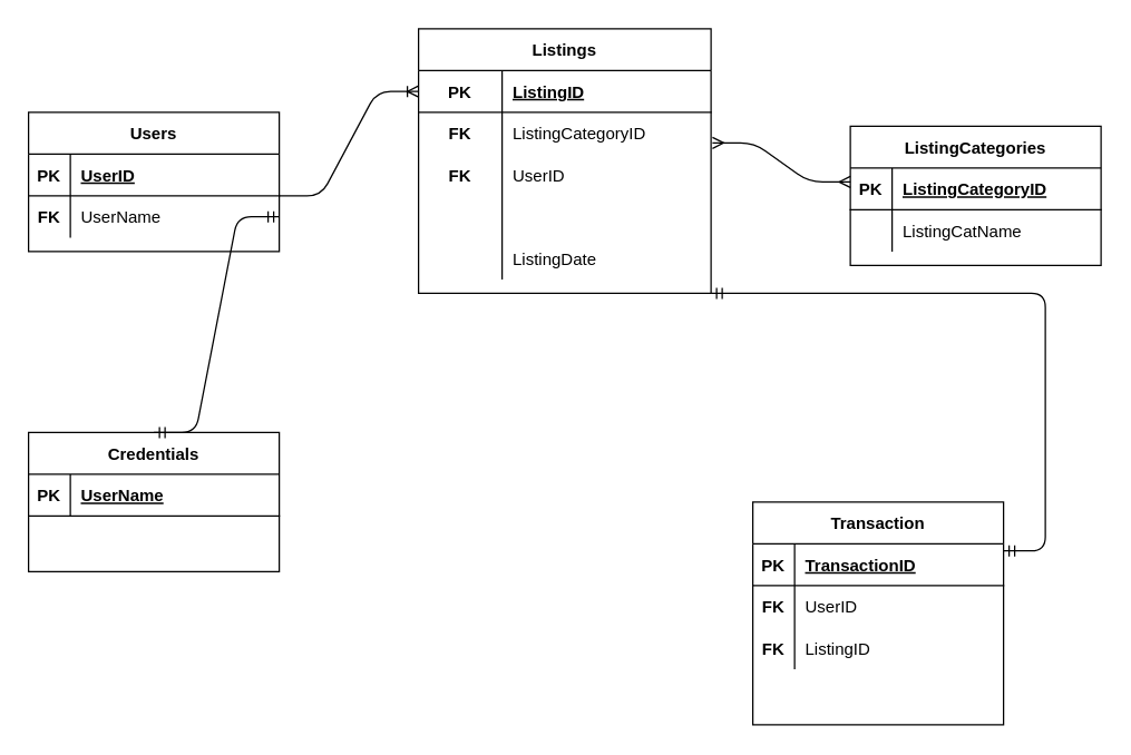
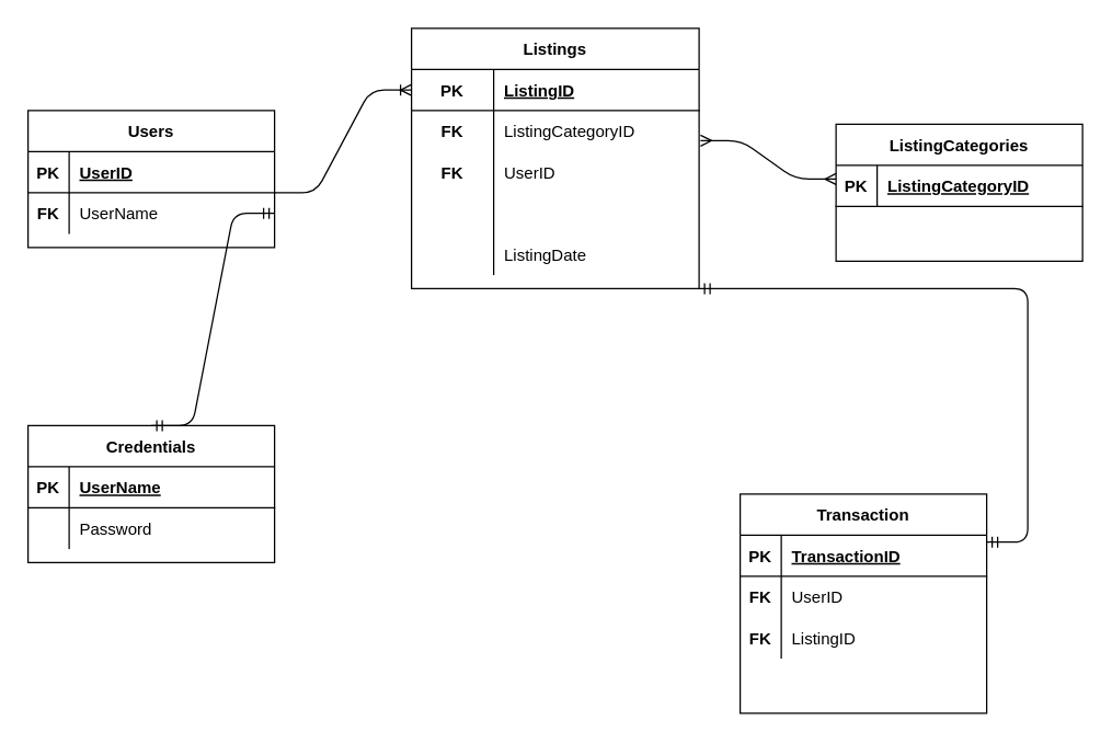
  <mxCell id="0" />
  <mxCell id="1" parent="0" />
  <mxCell id="2" value="Listings" style="shape=table;startSize=30;container=1;collapsible=1;childLayout=tableLayout;fixedRows=1;rowLines=0;fontStyle=1;align=center;resizeLast=1;" parent="1" vertex="1"><mxGeometry x="300" y="20" width="210" height="190" as="geometry" /></mxCell>
  <mxCell id="3" value="" style="shape=partialRectangle;collapsible=0;dropTarget=0;pointerEvents=0;fillColor=none;top=0;left=0;bottom=1;right=0;points=[[0,0.5],[1,0.5]];portConstraint=eastwest;" parent="2" vertex="1"><mxGeometry y="30" width="210" height="30" as="geometry" /></mxCell>
  <mxCell id="4" value="PK" style="shape=partialRectangle;connectable=0;fillColor=none;top=0;left=0;bottom=0;right=0;fontStyle=1;overflow=hidden;" parent="3" vertex="1"><mxGeometry width="60" height="30" as="geometry" /></mxCell>
  <mxCell id="5" value="ListingID" style="shape=partialRectangle;connectable=0;fillColor=none;top=0;left=0;bottom=0;right=0;align=left;spacingLeft=6;fontStyle=5;overflow=hidden;" parent="3" vertex="1"><mxGeometry x="60" width="150" height="30" as="geometry" /></mxCell>
  <mxCell id="6" value="" style="shape=partialRectangle;collapsible=0;dropTarget=0;pointerEvents=0;fillColor=none;top=0;left=0;bottom=0;right=0;points=[[0,0.5],[1,0.5]];portConstraint=eastwest;" parent="2" vertex="1"><mxGeometry y="60" width="210" height="30" as="geometry" /></mxCell>
  <mxCell id="7" value="FK" style="shape=partialRectangle;connectable=0;fillColor=none;top=0;left=0;bottom=0;right=0;fontStyle=1;overflow=hidden;" parent="6" vertex="1"><mxGeometry width="60" height="30" as="geometry" /></mxCell>
  <mxCell id="8" value="ListingCategoryID" style="shape=partialRectangle;connectable=0;fillColor=none;top=0;left=0;bottom=0;right=0;align=left;spacingLeft=6;fontStyle=0;overflow=hidden;" parent="6" vertex="1"><mxGeometry x="60" width="150" height="30" as="geometry" /></mxCell>
  <mxCell id="9" value="" style="shape=partialRectangle;collapsible=0;dropTarget=0;pointerEvents=0;fillColor=none;top=0;left=0;bottom=0;right=0;points=[[0,0.5],[1,0.5]];portConstraint=eastwest;" parent="2" vertex="1"><mxGeometry y="90" width="210" height="30" as="geometry" /></mxCell>
  <mxCell id="10" value="FK" style="shape=partialRectangle;connectable=0;fillColor=none;top=0;left=0;bottom=0;right=0;fontStyle=1;overflow=hidden;" parent="9" vertex="1"><mxGeometry width="60" height="30" as="geometry" /></mxCell>
  <mxCell id="11" value="UserID" style="shape=partialRectangle;connectable=0;fillColor=none;top=0;left=0;bottom=0;right=0;align=left;spacingLeft=6;fontStyle=0;overflow=hidden;" parent="9" vertex="1"><mxGeometry x="60" width="150" height="30" as="geometry" /></mxCell>
  <mxCell id="12" value="" style="shape=partialRectangle;collapsible=0;dropTarget=0;pointerEvents=0;fillColor=none;top=0;left=0;bottom=0;right=0;points=[[0,0.5],[1,0.5]];portConstraint=eastwest;" parent="2" vertex="1"><mxGeometry y="120" width="210" height="30" as="geometry" /></mxCell>
  <mxCell id="13" value="" style="shape=partialRectangle;connectable=0;fillColor=none;top=0;left=0;bottom=0;right=0;fontStyle=1;overflow=hidden;" parent="12" vertex="1"><mxGeometry width="60" height="30" as="geometry" /></mxCell>
  <mxCell id="14" value="" style="shape=partialRectangle;collapsible=0;dropTarget=0;pointerEvents=0;fillColor=none;top=0;left=0;bottom=0;right=0;points=[[0,0.5],[1,0.5]];portConstraint=eastwest;" parent="2" vertex="1"><mxGeometry y="150" width="210" height="30" as="geometry" /></mxCell>
  <mxCell id="15" value="" style="shape=partialRectangle;connectable=0;fillColor=none;top=0;left=0;bottom=0;right=0;editable=1;overflow=hidden;" parent="14" vertex="1"><mxGeometry width="60" height="30" as="geometry" /></mxCell>
  <mxCell id="16" value="ListingDate" style="shape=partialRectangle;connectable=0;fillColor=none;top=0;left=0;bottom=0;right=0;align=left;spacingLeft=6;overflow=hidden;" parent="14" vertex="1"><mxGeometry x="60" width="150" height="30" as="geometry" /></mxCell>
  <mxCell id="17" value="Users" style="shape=table;startSize=30;container=1;collapsible=1;childLayout=tableLayout;fixedRows=1;rowLines=0;fontStyle=1;align=center;resizeLast=1;" parent="1" vertex="1"><mxGeometry x="20" y="80" width="180" height="100" as="geometry" /></mxCell>
  <mxCell id="18" value="" style="shape=partialRectangle;collapsible=0;dropTarget=0;pointerEvents=0;fillColor=none;top=0;left=0;bottom=1;right=0;points=[[0,0.5],[1,0.5]];portConstraint=eastwest;" parent="17" vertex="1"><mxGeometry y="30" width="180" height="30" as="geometry" /></mxCell>
  <mxCell id="19" value="PK" style="shape=partialRectangle;connectable=0;fillColor=none;top=0;left=0;bottom=0;right=0;fontStyle=1;overflow=hidden;" parent="18" vertex="1"><mxGeometry width="30" height="30" as="geometry" /></mxCell>
  <mxCell id="20" value="UserID" style="shape=partialRectangle;connectable=0;fillColor=none;top=0;left=0;bottom=0;right=0;align=left;spacingLeft=6;fontStyle=5;overflow=hidden;" parent="18" vertex="1"><mxGeometry x="30" width="150" height="30" as="geometry" /></mxCell>
  <mxCell id="21" value="" style="shape=partialRectangle;collapsible=0;dropTarget=0;pointerEvents=0;fillColor=none;top=0;left=0;bottom=0;right=0;points=[[0,0.5],[1,0.5]];portConstraint=eastwest;" parent="17" vertex="1"><mxGeometry y="60" width="180" height="30" as="geometry" /></mxCell>
  <mxCell id="22" value="FK" style="shape=partialRectangle;connectable=0;fillColor=none;top=0;left=0;bottom=0;right=0;editable=1;overflow=hidden;fontStyle=1" parent="21" vertex="1"><mxGeometry width="30" height="30" as="geometry" /></mxCell>
  <mxCell id="23" value="UserName" style="shape=partialRectangle;connectable=0;fillColor=none;top=0;left=0;bottom=0;right=0;align=left;spacingLeft=6;overflow=hidden;" parent="21" vertex="1"><mxGeometry x="30" width="150" height="30" as="geometry" /></mxCell>
  <mxCell id="24" value="ListingCategories" style="shape=table;startSize=30;container=1;collapsible=1;childLayout=tableLayout;fixedRows=1;rowLines=0;fontStyle=1;align=center;resizeLast=1;" parent="1" vertex="1"><mxGeometry x="610" y="90" width="180" height="100" as="geometry" /></mxCell>
  <mxCell id="25" value="" style="shape=partialRectangle;collapsible=0;dropTarget=0;pointerEvents=0;fillColor=none;top=0;left=0;bottom=1;right=0;points=[[0,0.5],[1,0.5]];portConstraint=eastwest;" parent="24" vertex="1"><mxGeometry y="30" width="180" height="30" as="geometry" /></mxCell>
  <mxCell id="26" value="PK" style="shape=partialRectangle;connectable=0;fillColor=none;top=0;left=0;bottom=0;right=0;fontStyle=1;overflow=hidden;" parent="25" vertex="1"><mxGeometry width="30" height="30" as="geometry" /></mxCell>
  <mxCell id="27" value="ListingCategoryID" style="shape=partialRectangle;connectable=0;fillColor=none;top=0;left=0;bottom=0;right=0;align=left;spacingLeft=6;fontStyle=5;overflow=hidden;" parent="25" vertex="1"><mxGeometry x="30" width="150" height="30" as="geometry" /></mxCell>
  <mxCell id="28" value="" style="shape=partialRectangle;collapsible=0;dropTarget=0;pointerEvents=0;fillColor=none;top=0;left=0;bottom=0;right=0;points=[[0,0.5],[1,0.5]];portConstraint=eastwest;" parent="24" vertex="1"><mxGeometry y="60" width="180" height="30" as="geometry" /></mxCell>
  <mxCell id="29" value="" style="shape=partialRectangle;connectable=0;fillColor=none;top=0;left=0;bottom=0;right=0;editable=1;overflow=hidden;" parent="28" vertex="1"><mxGeometry width="30" height="30" as="geometry" /></mxCell>
- <mxCell id="30" value="ListingCatName" style="shape=partialRectangle;connectable=0;fillColor=none;top=0;left=0;bottom=0;right=0;align=left;spacingLeft=6;overflow=hidden;" parent="28" vertex="1"><mxGeometry x="30" width="150" height="30" as="geometry" /></mxCell>
  <mxCell id="31" value="Credentials" style="shape=table;startSize=30;container=1;collapsible=1;childLayout=tableLayout;fixedRows=1;rowLines=0;fontStyle=1;align=center;resizeLast=1;" parent="1" vertex="1"><mxGeometry x="20" y="310" width="180" height="100" as="geometry" /></mxCell>
  <mxCell id="32" value="" style="shape=partialRectangle;collapsible=0;dropTarget=0;pointerEvents=0;fillColor=none;top=0;left=0;bottom=1;right=0;points=[[0,0.5],[1,0.5]];portConstraint=eastwest;" parent="31" vertex="1"><mxGeometry y="30" width="180" height="30" as="geometry" /></mxCell>
  <mxCell id="33" value="PK" style="shape=partialRectangle;connectable=0;fillColor=none;top=0;left=0;bottom=0;right=0;fontStyle=1;overflow=hidden;" parent="32" vertex="1"><mxGeometry width="30" height="30" as="geometry" /></mxCell>
  <mxCell id="34" value="UserName" style="shape=partialRectangle;connectable=0;fillColor=none;top=0;left=0;bottom=0;right=0;align=left;spacingLeft=6;fontStyle=5;overflow=hidden;" parent="32" vertex="1"><mxGeometry x="30" width="150" height="30" as="geometry" /></mxCell>
  <mxCell id="35" value="" style="shape=partialRectangle;collapsible=0;dropTarget=0;pointerEvents=0;fillColor=none;top=0;left=0;bottom=0;right=0;points=[[0,0.5],[1,0.5]];portConstraint=eastwest;" parent="31" vertex="1"><mxGeometry y="60" width="180" height="30" as="geometry" /></mxCell>
  <mxCell id="36" value="" style="shape=partialRectangle;connectable=0;fillColor=none;top=0;left=0;bottom=0;right=0;editable=1;overflow=hidden;fontStyle=1" parent="35" vertex="1"><mxGeometry width="30" height="30" as="geometry" /></mxCell>
+ <mxCell id="37" value="Password" style="shape=partialRectangle;connectable=0;fillColor=none;top=0;left=0;bottom=0;right=0;align=left;spacingLeft=6;overflow=hidden;" parent="35" vertex="1"><mxGeometry x="30" width="150" height="30" as="geometry" /></mxCell>
  <mxCell id="38" value="Transaction" style="shape=table;startSize=30;container=1;collapsible=1;childLayout=tableLayout;fixedRows=1;rowLines=0;fontStyle=1;align=center;resizeLast=1;" parent="1" vertex="1"><mxGeometry x="540" y="360" width="180" height="160" as="geometry" /></mxCell>
  <mxCell id="39" value="" style="shape=partialRectangle;collapsible=0;dropTarget=0;pointerEvents=0;fillColor=none;top=0;left=0;bottom=1;right=0;points=[[0,0.5],[1,0.5]];portConstraint=eastwest;" parent="38" vertex="1"><mxGeometry y="30" width="180" height="30" as="geometry" /></mxCell>
  <mxCell id="40" value="PK" style="shape=partialRectangle;connectable=0;fillColor=none;top=0;left=0;bottom=0;right=0;fontStyle=1;overflow=hidden;" parent="39" vertex="1"><mxGeometry width="30" height="30" as="geometry" /></mxCell>
  <mxCell id="41" value="TransactionID" style="shape=partialRectangle;connectable=0;fillColor=none;top=0;left=0;bottom=0;right=0;align=left;spacingLeft=6;fontStyle=5;overflow=hidden;" parent="39" vertex="1"><mxGeometry x="30" width="150" height="30" as="geometry" /></mxCell>
  <mxCell id="42" value="" style="shape=partialRectangle;collapsible=0;dropTarget=0;pointerEvents=0;fillColor=none;top=0;left=0;bottom=0;right=0;points=[[0,0.5],[1,0.5]];portConstraint=eastwest;" parent="38" vertex="1"><mxGeometry y="60" width="180" height="30" as="geometry" /></mxCell>
  <mxCell id="43" value="FK" style="shape=partialRectangle;connectable=0;fillColor=none;top=0;left=0;bottom=0;right=0;editable=1;overflow=hidden;fontStyle=1" parent="42" vertex="1"><mxGeometry width="30" height="30" as="geometry" /></mxCell>
  <mxCell id="44" value="UserID" style="shape=partialRectangle;connectable=0;fillColor=none;top=0;left=0;bottom=0;right=0;align=left;spacingLeft=6;overflow=hidden;" parent="42" vertex="1"><mxGeometry x="30" width="150" height="30" as="geometry" /></mxCell>
  <mxCell id="45" value="" style="shape=partialRectangle;collapsible=0;dropTarget=0;pointerEvents=0;fillColor=none;top=0;left=0;bottom=0;right=0;points=[[0,0.5],[1,0.5]];portConstraint=eastwest;" parent="38" vertex="1"><mxGeometry y="90" width="180" height="30" as="geometry" /></mxCell>
  <mxCell id="46" value="FK" style="shape=partialRectangle;connectable=0;fillColor=none;top=0;left=0;bottom=0;right=0;editable=1;overflow=hidden;fontStyle=1" parent="45" vertex="1"><mxGeometry width="30" height="30" as="geometry" /></mxCell>
  <mxCell id="47" value="ListingID" style="shape=partialRectangle;connectable=0;fillColor=none;top=0;left=0;bottom=0;right=0;align=left;spacingLeft=6;overflow=hidden;" parent="45" vertex="1"><mxGeometry x="30" width="150" height="30" as="geometry" /></mxCell>
  <mxCell id="48" value="" style="shape=partialRectangle;collapsible=0;dropTarget=0;pointerEvents=0;fillColor=none;top=0;left=0;bottom=0;right=0;points=[[0,0.5],[1,0.5]];portConstraint=eastwest;" parent="38" vertex="1"><mxGeometry y="120" width="180" height="30" as="geometry" /></mxCell>
  <mxCell id="49" value="" style="shape=partialRectangle;connectable=0;fillColor=none;top=0;left=0;bottom=0;right=0;editable=1;overflow=hidden;" parent="48" vertex="1"><mxGeometry width="30" height="30" as="geometry" /></mxCell>
  <mxCell id="50" value="" style="edgeStyle=entityRelationEdgeStyle;fontSize=12;html=1;endArrow=ERoneToMany;entryX=0;entryY=0.5;entryDx=0;entryDy=0;" parent="1" target="3" edge="1"><mxGeometry width="100" height="100" relative="1" as="geometry"><mxPoint x="200" y="140" as="sourcePoint" /><mxPoint x="300" y="40" as="targetPoint" /></mxGeometry></mxCell>
  <mxCell id="51" value="" style="edgeStyle=entityRelationEdgeStyle;fontSize=12;html=1;endArrow=ERmandOne;startArrow=ERmandOne;entryX=1;entryY=1;entryDx=0;entryDy=0;" parent="1" target="2" edge="1"><mxGeometry width="100" height="100" relative="1" as="geometry"><mxPoint x="720" y="395" as="sourcePoint" /><mxPoint x="500" y="200" as="targetPoint" /></mxGeometry></mxCell>
  <mxCell id="52" value="" style="edgeStyle=entityRelationEdgeStyle;fontSize=12;html=1;endArrow=ERmandOne;startArrow=ERmandOne;exitX=0.5;exitY=0;exitDx=0;exitDy=0;entryX=1;entryY=0.5;entryDx=0;entryDy=0;" parent="1" source="31" target="21" edge="1"><mxGeometry width="100" height="100" relative="1" as="geometry"><mxPoint x="350" y="320" as="sourcePoint" /><mxPoint x="450" y="220" as="targetPoint" /></mxGeometry></mxCell>
  <mxCell id="53" value="" style="edgeStyle=entityRelationEdgeStyle;fontSize=12;html=1;endArrow=ERmany;startArrow=ERmany;exitX=1.005;exitY=0.733;exitDx=0;exitDy=0;exitPerimeter=0;" parent="1" source="6" edge="1"><mxGeometry width="100" height="100" relative="1" as="geometry"><mxPoint x="510" y="230" as="sourcePoint" /><mxPoint x="610" y="130" as="targetPoint" /></mxGeometry></mxCell>
